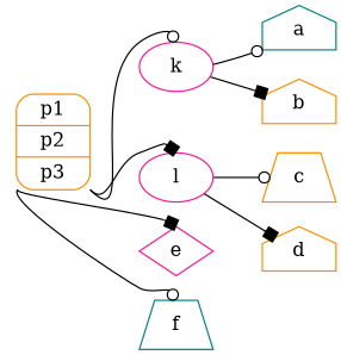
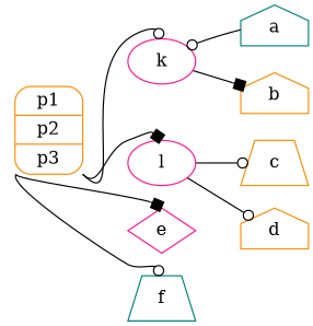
  digraph {
    rankdir=LR
    node [color=darkorange ordering=out shape=house]
    edge [arrowhead=odot]
    n1 [label="<f1> p1|<f2> p2| <f3> p3" shape=Mrecord]
    k [color=deeppink shape=ellipse]
    l [color=deeppink shape=ellipse]
    e [color=deeppink shape=diamond]
    f [color=teal shape=trapezium]
    a [color=teal]
    b
    c [shape=trapezium]
    d
    n1 -> k [headport=n tailport=se]
    n1 -> l [arrowhead=box headport=n tailport=se]
    n1 -> e [arrowhead=box headport=n tailport=sw]
    n1 -> f [headport=n tailport=sw]
-   k -> a
+   a -> k
    k -> b [arrowhead=box]
    l -> c
-   l -> d [arrowhead=box]
+   l -> d
  }
